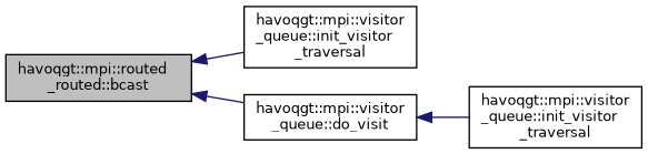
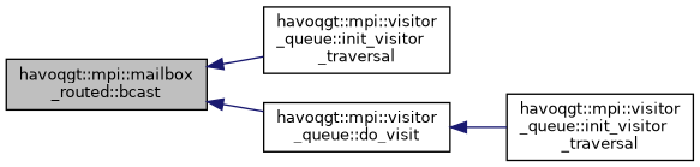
  digraph {
    rankdir=LR
    node [color=black fillcolor=white fontname=Helvetica fontsize=10 shape=record style=filled]
    edge [color=midnightblue dir=back fontname=Helvetica fontsize=10 labelfontname=Helvetica labelfontsize=10 style=solid]
-   n1 [fillcolor=grey75 fontcolor=black height=0.2 label="havoqgt::mpi::routed\l_routed::bcast" width=0.4]
+   n1 [fillcolor=grey75 fontcolor=black height=0.2 label="havoqgt::mpi::mailbox\l_routed::bcast" width=0.4]
    n2 [height=0.2 label="havoqgt::mpi::visitor\l_queue::init_visitor\l_traversal" width=0.4]
    n3 [height=0.2 label="havoqgt::mpi::visitor\l_queue::do_visit" width=0.4]
    n4 [height=0.2 label="havoqgt::mpi::visitor\l_queue::init_visitor\l_traversal" width=0.4]
    n1 -> n2
    n1 -> n3
    n3 -> n4
  }
